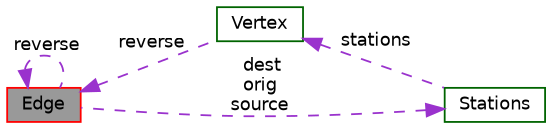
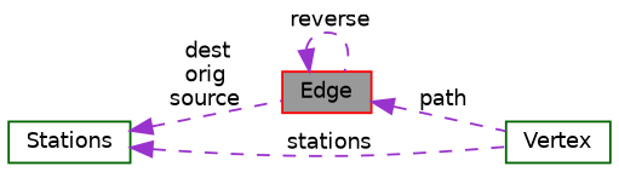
  digraph {
    rankdir=LR
    node [color=darkgreen fillcolor=white fontname=Helvetica fontsize=10 shape=box style=filled]
    edge [color=darkorchid3 dir=back fontname=Helvetica fontsize=10 labelfontname=Helvetica labelfontsize=10 style=dashed]
    n1 [color=red fillcolor=grey60 fontcolor=black height=0.2 label="Edge" width=0.4]
    n2 [height=0.2 label=Vertex width=0.4]
    n3 [height=0.2 label=Stations width=0.4]
    n1 -> n1 [label=" reverse"]
-   n1 -> n2 [label=" reverse"]
+   n1 -> n2 [label=" path"]
    n3 -> n1 [label=" dest\norig\nsource"]
-   n2 -> n3 [label=" stations"]
+   n3 -> n2 [label=" stations"]
  }
